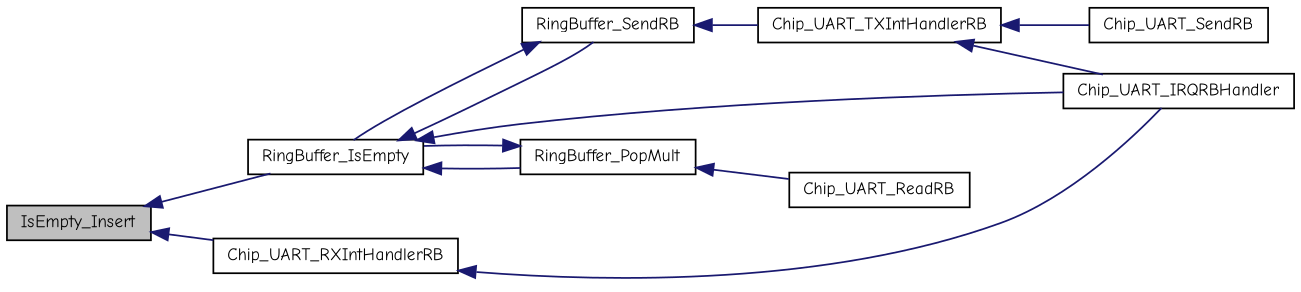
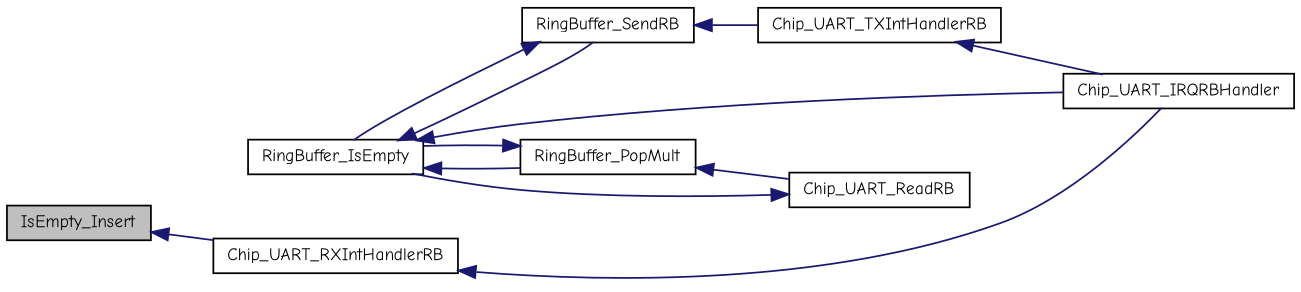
  digraph {
    fontname="Comic Neue"
    rankdir=LR
    node [color=black fillcolor=white fontname="Comic Neue" fontsize=10 shape=record style=filled]
    edge [color=midnightblue dir=back fontname="Comic Neue" fontsize=10 labelfontname=FreeSans labelfontsize=10 style=solid]
    n1 [fillcolor=grey75 fontcolor=black height=0.2 label=IsEmpty_Insert width=0.4]
    n2 [height=0.2 label=RingBuffer_IsEmpty width=0.4]
    n3 [height=0.2 label=Chip_UART_RXIntHandlerRB width=0.4]
    n4 [height=0.2 label=RingBuffer_SendRB width=0.4]
    n5 [height=0.2 label=Chip_UART_IRQRBHandler width=0.4]
    n6 [height=0.2 label=RingBuffer_PopMult width=0.4]
    n7 [height=0.2 label=Chip_UART_TXIntHandlerRB width=0.4]
    n8 [height=0.2 label=Chip_UART_ReadRB width=0.4]
-   n9 [height=0.2 label=Chip_UART_SendRB width=0.4]
-   n1 -> n2
+   n8 -> n2
    n1 -> n3
    n2 -> n4
    n2 -> n5
    n2 -> n6
    n3 -> n5
    n4 -> n2
    n4 -> n7
    n6 -> n2
    n6 -> n8
    n7 -> n5
-   n7 -> n9
  }
